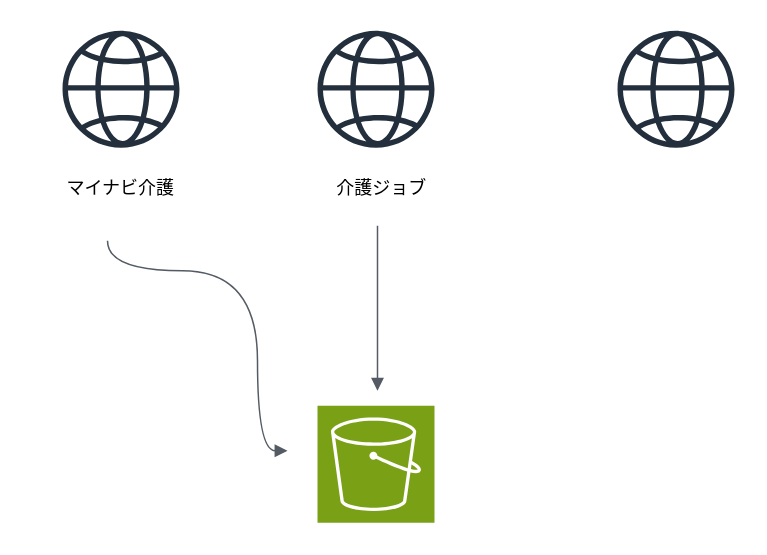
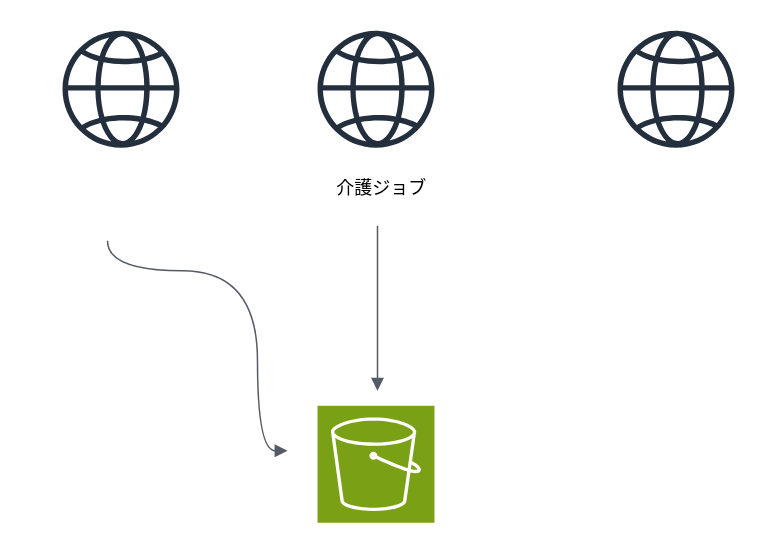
  <mxCell id="0" />
  <mxCell id="1" parent="0" />
  <mxCell id="2" value="" style="sketch=0;points=[[0,0,0],[0.25,0,0],[0.5,0,0],[0.75,0,0],[1,0,0],[0,1,0],[0.25,1,0],[0.5,1,0],[0.75,1,0],[1,1,0],[0,0.25,0],[0,0.5,0],[0,0.75,0],[1,0.25,0],[1,0.5,0],[1,0.75,0]];outlineConnect=0;fontColor=#232F3E;fillColor=#7AA116;strokeColor=#ffffff;dashed=0;verticalLabelPosition=bottom;verticalAlign=top;align=center;html=1;fontSize=12;fontStyle=0;aspect=fixed;shape=mxgraph.aws4.resourceIcon;resIcon=mxgraph.aws4.s3;" vertex="1" parent="1"><mxGeometry x="211" y="270" width="78" height="78" as="geometry" /></mxCell>
  <mxCell id="3" value="" style="sketch=0;outlineConnect=0;fontColor=#232F3E;gradientColor=none;fillColor=#232F3D;strokeColor=none;dashed=0;verticalLabelPosition=bottom;verticalAlign=top;align=center;html=1;fontSize=12;fontStyle=0;aspect=fixed;pointerEvents=1;shape=mxgraph.aws4.globe;" vertex="1" parent="1"><mxGeometry x="41" y="20" width="78" height="78" as="geometry" /></mxCell>
  <mxCell id="4" value="" style="sketch=0;outlineConnect=0;fontColor=#232F3E;gradientColor=none;fillColor=#232F3D;strokeColor=none;dashed=0;verticalLabelPosition=bottom;verticalAlign=top;align=center;html=1;fontSize=12;fontStyle=0;aspect=fixed;pointerEvents=1;shape=mxgraph.aws4.globe;" vertex="1" parent="1"><mxGeometry x="211" y="20" width="78" height="78" as="geometry" /></mxCell>
  <mxCell id="5" value="" style="sketch=0;outlineConnect=0;fontColor=#232F3E;gradientColor=none;fillColor=#232F3D;strokeColor=none;dashed=0;verticalLabelPosition=bottom;verticalAlign=top;align=center;html=1;fontSize=12;fontStyle=0;aspect=fixed;pointerEvents=1;shape=mxgraph.aws4.globe;" vertex="1" parent="1"><mxGeometry x="411" y="20" width="78" height="78" as="geometry" /></mxCell>
  <mxCell id="6" value="" style="edgeStyle=orthogonalEdgeStyle;html=1;endArrow=block;elbow=vertical;startArrow=none;endFill=1;strokeColor=#545B64;rounded=0;curved=1;" edge="1" parent="1"><mxGeometry width="100" relative="1" as="geometry"><mxPoint x="71" y="160" as="sourcePoint" /><mxPoint x="191" y="300" as="targetPoint" /><Array as="points"><mxPoint x="71" y="180" /><mxPoint x="171" y="180" /></Array></mxGeometry></mxCell>
- <mxCell id="7" value="マイナビ介護" style="text;strokeColor=none;align=center;fillColor=none;html=1;verticalAlign=middle;whiteSpace=wrap;rounded=0;" vertex="1" parent="1"><mxGeometry x="20" y="110" width="120" height="30" as="geometry" /></mxCell>
  <mxCell id="8" value="介護ジョブ" style="text;strokeColor=none;align=center;fillColor=none;html=1;verticalAlign=middle;whiteSpace=wrap;rounded=0;" vertex="1" parent="1"><mxGeometry x="219" y="110" width="70" height="30" as="geometry" /></mxCell>
  <mxCell id="9" value="" style="edgeStyle=orthogonalEdgeStyle;html=1;endArrow=block;elbow=vertical;startArrow=none;endFill=1;strokeColor=#545B64;rounded=0;" edge="1" parent="1"><mxGeometry width="100" relative="1" as="geometry"><mxPoint x="251" y="150" as="sourcePoint" /><mxPoint x="251" y="260" as="targetPoint" /></mxGeometry></mxCell>
